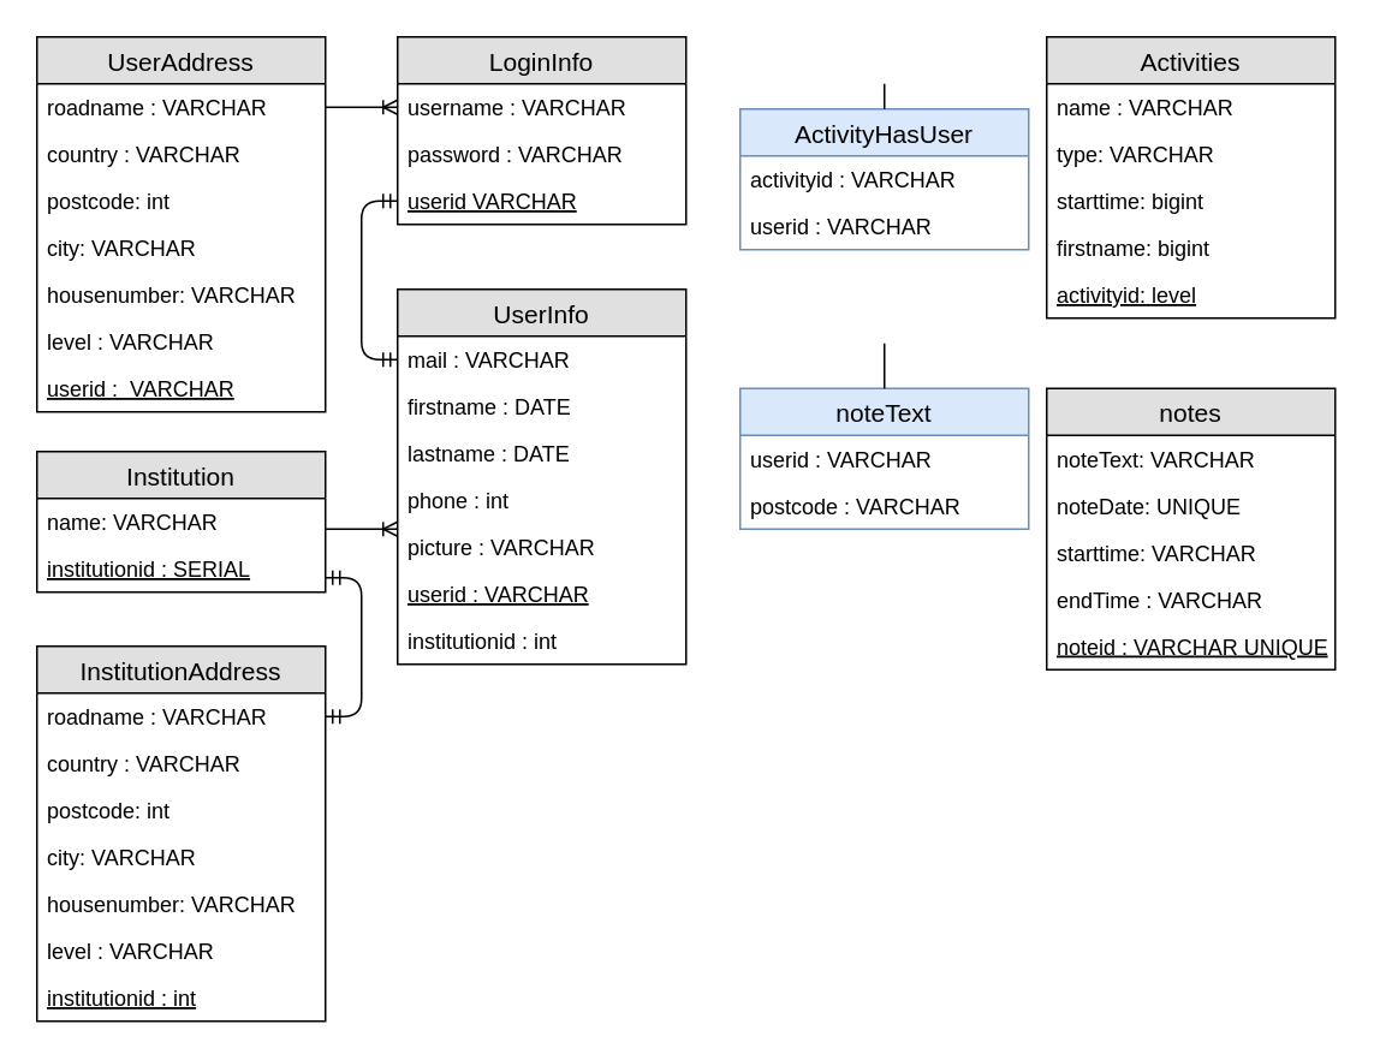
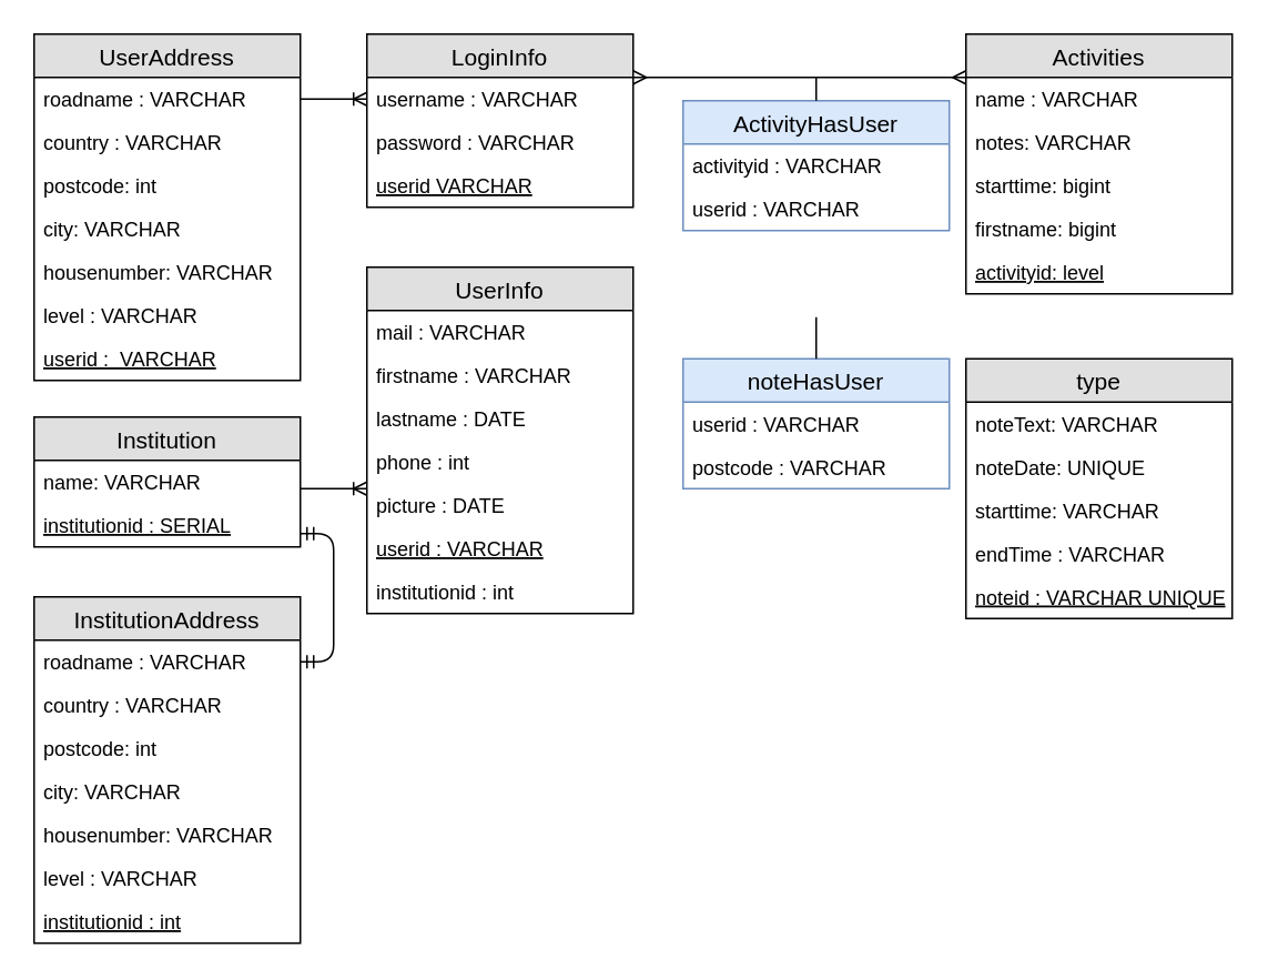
  <mxCell id="0" />
  <mxCell id="1" parent="0" />
  <mxCell id="2" value="LoginInfo" style="swimlane;fontStyle=0;childLayout=stackLayout;horizontal=1;startSize=26;fillColor=#e0e0e0;horizontalStack=0;resizeParent=1;resizeParentMax=0;resizeLast=0;collapsible=1;marginBottom=0;swimlaneFillColor=#ffffff;align=center;fontSize=14;" vertex="1" parent="1"><mxGeometry x="220" y="20" width="160" height="104" as="geometry" /></mxCell>
  <mxCell id="3" value="username : VARCHAR&#10;" style="text;strokeColor=none;fillColor=none;spacingLeft=4;spacingRight=4;overflow=hidden;rotatable=0;points=[[0,0.5],[1,0.5]];portConstraint=eastwest;fontSize=12;" vertex="1" parent="2"><mxGeometry y="26" width="160" height="26" as="geometry" /></mxCell>
  <mxCell id="4" value="password : VARCHAR" style="text;strokeColor=none;fillColor=none;spacingLeft=4;spacingRight=4;overflow=hidden;rotatable=0;points=[[0,0.5],[1,0.5]];portConstraint=eastwest;fontSize=12;" vertex="1" parent="2"><mxGeometry y="52" width="160" height="26" as="geometry" /></mxCell>
  <mxCell id="5" value="userid VARCHAR&#10;" style="text;strokeColor=none;fillColor=none;spacingLeft=4;spacingRight=4;overflow=hidden;rotatable=0;points=[[0,0.5],[1,0.5]];portConstraint=eastwest;fontSize=12;fontStyle=4" vertex="1" parent="2"><mxGeometry y="78" width="160" height="26" as="geometry" /></mxCell>
  <mxCell id="6" value="UserInfo" style="swimlane;fontStyle=0;childLayout=stackLayout;horizontal=1;startSize=26;fillColor=#e0e0e0;horizontalStack=0;resizeParent=1;resizeParentMax=0;resizeLast=0;collapsible=1;marginBottom=0;swimlaneFillColor=#ffffff;align=center;fontSize=14;" vertex="1" parent="1"><mxGeometry x="220" y="160" width="160" height="208" as="geometry" /></mxCell>
  <mxCell id="7" value="mail : VARCHAR" style="text;strokeColor=none;fillColor=none;spacingLeft=4;spacingRight=4;overflow=hidden;rotatable=0;points=[[0,0.5],[1,0.5]];portConstraint=eastwest;fontSize=12;" vertex="1" parent="6"><mxGeometry y="26" width="160" height="26" as="geometry" /></mxCell>
- <mxCell id="8" value="firstname : DATE" style="text;strokeColor=none;fillColor=none;spacingLeft=4;spacingRight=4;overflow=hidden;rotatable=0;points=[[0,0.5],[1,0.5]];portConstraint=eastwest;fontSize=12;" vertex="1" parent="6"><mxGeometry y="52" width="160" height="26" as="geometry" /></mxCell>
+ <mxCell id="8" value="firstname : VARCHAR" style="text;strokeColor=none;fillColor=none;spacingLeft=4;spacingRight=4;overflow=hidden;rotatable=0;points=[[0,0.5],[1,0.5]];portConstraint=eastwest;fontSize=12;" vertex="1" parent="6"><mxGeometry y="52" width="160" height="26" as="geometry" /></mxCell>
  <mxCell id="9" value="lastname : DATE" style="text;strokeColor=none;fillColor=none;spacingLeft=4;spacingRight=4;overflow=hidden;rotatable=0;points=[[0,0.5],[1,0.5]];portConstraint=eastwest;fontSize=12;" vertex="1" parent="6"><mxGeometry y="78" width="160" height="26" as="geometry" /></mxCell>
  <mxCell id="10" value="phone : int" style="text;strokeColor=none;fillColor=none;spacingLeft=4;spacingRight=4;overflow=hidden;rotatable=0;points=[[0,0.5],[1,0.5]];portConstraint=eastwest;fontSize=12;" vertex="1" parent="6"><mxGeometry y="104" width="160" height="26" as="geometry" /></mxCell>
- <mxCell id="11" value="picture : VARCHAR" style="text;strokeColor=none;fillColor=none;spacingLeft=4;spacingRight=4;overflow=hidden;rotatable=0;points=[[0,0.5],[1,0.5]];portConstraint=eastwest;fontSize=12;" vertex="1" parent="6"><mxGeometry y="130" width="160" height="26" as="geometry" /></mxCell>
+ <mxCell id="11" value="picture : DATE" style="text;strokeColor=none;fillColor=none;spacingLeft=4;spacingRight=4;overflow=hidden;rotatable=0;points=[[0,0.5],[1,0.5]];portConstraint=eastwest;fontSize=12;" vertex="1" parent="6"><mxGeometry y="130" width="160" height="26" as="geometry" /></mxCell>
  <mxCell id="12" value="userid : VARCHAR" style="text;strokeColor=none;fillColor=none;spacingLeft=4;spacingRight=4;overflow=hidden;rotatable=0;points=[[0,0.5],[1,0.5]];portConstraint=eastwest;fontSize=12;fontStyle=4" vertex="1" parent="6"><mxGeometry y="156" width="160" height="26" as="geometry" /></mxCell>
  <mxCell id="13" value="institutionid : int" style="text;strokeColor=none;fillColor=none;spacingLeft=4;spacingRight=4;overflow=hidden;rotatable=0;points=[[0,0.5],[1,0.5]];portConstraint=eastwest;fontSize=12;" vertex="1" parent="6"><mxGeometry y="182" width="160" height="26" as="geometry" /></mxCell>
  <mxCell id="14" value="InstitutionAddress" style="swimlane;fontStyle=0;childLayout=stackLayout;horizontal=1;startSize=26;fillColor=#e0e0e0;horizontalStack=0;resizeParent=1;resizeParentMax=0;resizeLast=0;collapsible=1;marginBottom=0;swimlaneFillColor=#ffffff;align=center;fontSize=14;" vertex="1" parent="1"><mxGeometry x="20" y="358" width="160" height="208" as="geometry" /></mxCell>
  <mxCell id="15" value="roadname : VARCHAR" style="text;strokeColor=none;fillColor=none;spacingLeft=4;spacingRight=4;overflow=hidden;rotatable=0;points=[[0,0.5],[1,0.5]];portConstraint=eastwest;fontSize=12;" vertex="1" parent="14"><mxGeometry y="26" width="160" height="26" as="geometry" /></mxCell>
  <mxCell id="16" value="country : VARCHAR" style="text;strokeColor=none;fillColor=none;spacingLeft=4;spacingRight=4;overflow=hidden;rotatable=0;points=[[0,0.5],[1,0.5]];portConstraint=eastwest;fontSize=12;" vertex="1" parent="14"><mxGeometry y="52" width="160" height="26" as="geometry" /></mxCell>
  <mxCell id="17" value="postcode: int" style="text;strokeColor=none;fillColor=none;spacingLeft=4;spacingRight=4;overflow=hidden;rotatable=0;points=[[0,0.5],[1,0.5]];portConstraint=eastwest;fontSize=12;" vertex="1" parent="14"><mxGeometry y="78" width="160" height="26" as="geometry" /></mxCell>
  <mxCell id="18" value="city: VARCHAR" style="text;strokeColor=none;fillColor=none;spacingLeft=4;spacingRight=4;overflow=hidden;rotatable=0;points=[[0,0.5],[1,0.5]];portConstraint=eastwest;fontSize=12;" vertex="1" parent="14"><mxGeometry y="104" width="160" height="26" as="geometry" /></mxCell>
  <mxCell id="19" value="housenumber: VARCHAR" style="text;strokeColor=none;fillColor=none;spacingLeft=4;spacingRight=4;overflow=hidden;rotatable=0;points=[[0,0.5],[1,0.5]];portConstraint=eastwest;fontSize=12;" vertex="1" parent="14"><mxGeometry y="130" width="160" height="26" as="geometry" /></mxCell>
  <mxCell id="20" value="level : VARCHAR" style="text;strokeColor=none;fillColor=none;spacingLeft=4;spacingRight=4;overflow=hidden;rotatable=0;points=[[0,0.5],[1,0.5]];portConstraint=eastwest;fontSize=12;" vertex="1" parent="14"><mxGeometry y="156" width="160" height="26" as="geometry" /></mxCell>
  <mxCell id="21" value="institutionid : int" style="text;strokeColor=none;fillColor=none;spacingLeft=4;spacingRight=4;overflow=hidden;rotatable=0;points=[[0,0.5],[1,0.5]];portConstraint=eastwest;fontSize=12;fontStyle=4" vertex="1" parent="14"><mxGeometry y="182" width="160" height="26" as="geometry" /></mxCell>
  <mxCell id="22" value="Activities" style="swimlane;fontStyle=0;childLayout=stackLayout;horizontal=1;startSize=26;fillColor=#e0e0e0;horizontalStack=0;resizeParent=1;resizeParentMax=0;resizeLast=0;collapsible=1;marginBottom=0;swimlaneFillColor=#ffffff;align=center;fontSize=14;" vertex="1" parent="1"><mxGeometry x="580" y="20" width="160" height="156" as="geometry" /></mxCell>
  <mxCell id="23" value="name : VARCHAR" style="text;strokeColor=none;fillColor=none;spacingLeft=4;spacingRight=4;overflow=hidden;rotatable=0;points=[[0,0.5],[1,0.5]];portConstraint=eastwest;fontSize=12;" vertex="1" parent="22"><mxGeometry y="26" width="160" height="26" as="geometry" /></mxCell>
- <mxCell id="24" value="type: VARCHAR" style="text;strokeColor=none;fillColor=none;spacingLeft=4;spacingRight=4;overflow=hidden;rotatable=0;points=[[0,0.5],[1,0.5]];portConstraint=eastwest;fontSize=12;" vertex="1" parent="22"><mxGeometry y="52" width="160" height="26" as="geometry" /></mxCell>
+ <mxCell id="24" value="notes: VARCHAR" style="text;strokeColor=none;fillColor=none;spacingLeft=4;spacingRight=4;overflow=hidden;rotatable=0;points=[[0,0.5],[1,0.5]];portConstraint=eastwest;fontSize=12;" vertex="1" parent="22"><mxGeometry y="52" width="160" height="26" as="geometry" /></mxCell>
  <mxCell id="25" value="starttime: bigint" style="text;strokeColor=none;fillColor=none;spacingLeft=4;spacingRight=4;overflow=hidden;rotatable=0;points=[[0,0.5],[1,0.5]];portConstraint=eastwest;fontSize=12;" vertex="1" parent="22"><mxGeometry y="78" width="160" height="26" as="geometry" /></mxCell>
  <mxCell id="26" value="firstname: bigint" style="text;strokeColor=none;fillColor=none;spacingLeft=4;spacingRight=4;overflow=hidden;rotatable=0;points=[[0,0.5],[1,0.5]];portConstraint=eastwest;fontSize=12;" vertex="1" parent="22"><mxGeometry y="104" width="160" height="26" as="geometry" /></mxCell>
  <mxCell id="27" value="activityid: level" style="text;strokeColor=none;fillColor=none;spacingLeft=4;spacingRight=4;overflow=hidden;rotatable=0;points=[[0,0.5],[1,0.5]];portConstraint=eastwest;fontSize=12;fontStyle=4" vertex="1" parent="22"><mxGeometry y="130" width="160" height="26" as="geometry" /></mxCell>
  <mxCell id="28" value="Institution" style="swimlane;fontStyle=0;childLayout=stackLayout;horizontal=1;startSize=26;fillColor=#e0e0e0;horizontalStack=0;resizeParent=1;resizeParentMax=0;resizeLast=0;collapsible=1;marginBottom=0;swimlaneFillColor=#ffffff;align=center;fontSize=14;" vertex="1" parent="1"><mxGeometry x="20" y="250" width="160" height="78" as="geometry" /></mxCell>
  <mxCell id="29" value="name: VARCHAR&#10;" style="text;strokeColor=none;fillColor=none;spacingLeft=4;spacingRight=4;overflow=hidden;rotatable=0;points=[[0,0.5],[1,0.5]];portConstraint=eastwest;fontSize=12;" vertex="1" parent="28"><mxGeometry y="26" width="160" height="26" as="geometry" /></mxCell>
  <mxCell id="30" value="institutionid : SERIAL&#10;" style="text;strokeColor=none;fillColor=none;spacingLeft=4;spacingRight=4;overflow=hidden;rotatable=0;points=[[0,0.5],[1,0.5]];portConstraint=eastwest;fontSize=12;fontStyle=4" vertex="1" parent="28"><mxGeometry y="52" width="160" height="26" as="geometry" /></mxCell>
  <mxCell id="31" value="UserAddress" style="swimlane;fontStyle=0;childLayout=stackLayout;horizontal=1;startSize=26;fillColor=#e0e0e0;horizontalStack=0;resizeParent=1;resizeParentMax=0;resizeLast=0;collapsible=1;marginBottom=0;swimlaneFillColor=#ffffff;align=center;fontSize=14;" vertex="1" parent="1"><mxGeometry x="20" y="20" width="160" height="208" as="geometry" /></mxCell>
  <mxCell id="32" value="roadname : VARCHAR" style="text;strokeColor=none;fillColor=none;spacingLeft=4;spacingRight=4;overflow=hidden;rotatable=0;points=[[0,0.5],[1,0.5]];portConstraint=eastwest;fontSize=12;" vertex="1" parent="31"><mxGeometry y="26" width="160" height="26" as="geometry" /></mxCell>
  <mxCell id="33" value="country : VARCHAR" style="text;strokeColor=none;fillColor=none;spacingLeft=4;spacingRight=4;overflow=hidden;rotatable=0;points=[[0,0.5],[1,0.5]];portConstraint=eastwest;fontSize=12;" vertex="1" parent="31"><mxGeometry y="52" width="160" height="26" as="geometry" /></mxCell>
  <mxCell id="34" value="postcode: int" style="text;strokeColor=none;fillColor=none;spacingLeft=4;spacingRight=4;overflow=hidden;rotatable=0;points=[[0,0.5],[1,0.5]];portConstraint=eastwest;fontSize=12;" vertex="1" parent="31"><mxGeometry y="78" width="160" height="26" as="geometry" /></mxCell>
  <mxCell id="35" value="city: VARCHAR" style="text;strokeColor=none;fillColor=none;spacingLeft=4;spacingRight=4;overflow=hidden;rotatable=0;points=[[0,0.5],[1,0.5]];portConstraint=eastwest;fontSize=12;" vertex="1" parent="31"><mxGeometry y="104" width="160" height="26" as="geometry" /></mxCell>
  <mxCell id="36" value="housenumber: VARCHAR" style="text;strokeColor=none;fillColor=none;spacingLeft=4;spacingRight=4;overflow=hidden;rotatable=0;points=[[0,0.5],[1,0.5]];portConstraint=eastwest;fontSize=12;" vertex="1" parent="31"><mxGeometry y="130" width="160" height="26" as="geometry" /></mxCell>
  <mxCell id="37" value="level : VARCHAR" style="text;strokeColor=none;fillColor=none;spacingLeft=4;spacingRight=4;overflow=hidden;rotatable=0;points=[[0,0.5],[1,0.5]];portConstraint=eastwest;fontSize=12;" vertex="1" parent="31"><mxGeometry y="156" width="160" height="26" as="geometry" /></mxCell>
  <mxCell id="38" value="userid :  VARCHAR" style="text;strokeColor=none;fillColor=none;spacingLeft=4;spacingRight=4;overflow=hidden;rotatable=0;points=[[0,0.5],[1,0.5]];portConstraint=eastwest;fontSize=12;fontStyle=4" vertex="1" parent="31"><mxGeometry y="182" width="160" height="26" as="geometry" /></mxCell>
- <mxCell id="39" value="notes" style="swimlane;fontStyle=0;childLayout=stackLayout;horizontal=1;startSize=26;fillColor=#e0e0e0;horizontalStack=0;resizeParent=1;resizeParentMax=0;resizeLast=0;collapsible=1;marginBottom=0;swimlaneFillColor=#ffffff;align=center;fontSize=14;" vertex="1" parent="1"><mxGeometry x="580" y="215" width="160" height="156" as="geometry" /></mxCell>
+ <mxCell id="39" value="type" style="swimlane;fontStyle=0;childLayout=stackLayout;horizontal=1;startSize=26;fillColor=#e0e0e0;horizontalStack=0;resizeParent=1;resizeParentMax=0;resizeLast=0;collapsible=1;marginBottom=0;swimlaneFillColor=#ffffff;align=center;fontSize=14;" vertex="1" parent="1"><mxGeometry x="580" y="215" width="160" height="156" as="geometry" /></mxCell>
  <mxCell id="40" value="noteText: VARCHAR" style="text;strokeColor=none;fillColor=none;spacingLeft=4;spacingRight=4;overflow=hidden;rotatable=0;points=[[0,0.5],[1,0.5]];portConstraint=eastwest;fontSize=12;" vertex="1" parent="39"><mxGeometry y="26" width="160" height="26" as="geometry" /></mxCell>
  <mxCell id="41" value="noteDate: UNIQUE" style="text;strokeColor=none;fillColor=none;spacingLeft=4;spacingRight=4;overflow=hidden;rotatable=0;points=[[0,0.5],[1,0.5]];portConstraint=eastwest;fontSize=12;" vertex="1" parent="39"><mxGeometry y="52" width="160" height="26" as="geometry" /></mxCell>
  <mxCell id="42" value="starttime: VARCHAR" style="text;strokeColor=none;fillColor=none;spacingLeft=4;spacingRight=4;overflow=hidden;rotatable=0;points=[[0,0.5],[1,0.5]];portConstraint=eastwest;fontSize=12;" vertex="1" parent="39"><mxGeometry y="78" width="160" height="26" as="geometry" /></mxCell>
  <mxCell id="43" value="endTime : VARCHAR" style="text;strokeColor=none;fillColor=none;spacingLeft=4;spacingRight=4;overflow=hidden;rotatable=0;points=[[0,0.5],[1,0.5]];portConstraint=eastwest;fontSize=12;" vertex="1" parent="39"><mxGeometry y="104" width="160" height="26" as="geometry" /></mxCell>
  <mxCell id="44" value="noteid : VARCHAR UNIQUE" style="text;strokeColor=none;fillColor=none;spacingLeft=4;spacingRight=4;overflow=hidden;rotatable=0;points=[[0,0.5],[1,0.5]];portConstraint=eastwest;fontSize=12;fontStyle=4" vertex="1" parent="39"><mxGeometry y="130" width="160" height="26" as="geometry" /></mxCell>
- <mxCell id="45" value="noteText" style="swimlane;fontStyle=0;childLayout=stackLayout;horizontal=1;startSize=26;horizontalStack=0;resizeParent=1;resizeParentMax=0;resizeLast=0;collapsible=1;marginBottom=0;swimlaneFillColor=#ffffff;align=center;fontSize=14;fillColor=#dae8fc;strokeColor=#6c8ebf;" vertex="1" parent="1"><mxGeometry x="410" y="215" width="160" height="78" as="geometry" /></mxCell>
+ <mxCell id="45" value="noteHasUser" style="swimlane;fontStyle=0;childLayout=stackLayout;horizontal=1;startSize=26;horizontalStack=0;resizeParent=1;resizeParentMax=0;resizeLast=0;collapsible=1;marginBottom=0;swimlaneFillColor=#ffffff;align=center;fontSize=14;fillColor=#dae8fc;strokeColor=#6c8ebf;" vertex="1" parent="1"><mxGeometry x="410" y="215" width="160" height="78" as="geometry" /></mxCell>
  <mxCell id="46" value="userid : VARCHAR" style="text;strokeColor=none;fillColor=none;spacingLeft=4;spacingRight=4;overflow=hidden;rotatable=0;points=[[0,0.5],[1,0.5]];portConstraint=eastwest;fontSize=12;" vertex="1" parent="45"><mxGeometry y="26" width="160" height="26" as="geometry" /></mxCell>
  <mxCell id="47" value="postcode : VARCHAR" style="text;strokeColor=none;fillColor=none;spacingLeft=4;spacingRight=4;overflow=hidden;rotatable=0;points=[[0,0.5],[1,0.5]];portConstraint=eastwest;fontSize=12;" vertex="1" parent="45"><mxGeometry y="52" width="160" height="26" as="geometry" /></mxCell>
  <mxCell id="48" value="" style="edgeStyle=entityRelationEdgeStyle;fontSize=12;html=1;endArrow=ERoneToMany;jumpStyle=arc;" edge="1" parent="1" source="32" target="3"><mxGeometry width="100" height="100" relative="1" as="geometry"><mxPoint x="250" y="320" as="sourcePoint" /><mxPoint x="380" y="280" as="targetPoint" /></mxGeometry></mxCell>
- <mxCell id="49" value="" style="edgeStyle=orthogonalEdgeStyle;fontSize=12;html=1;endArrow=ERmandOne;startArrow=ERmandOne;entryX=0;entryY=0.5;entryDx=0;entryDy=0;exitX=0;exitY=0.5;exitDx=0;exitDy=0;" edge="1" parent="1" source="7" target="5"><mxGeometry width="100" height="100" relative="1" as="geometry"><mxPoint x="370" y="189" as="sourcePoint" /><mxPoint x="370" y="270" as="targetPoint" /><Array as="points"><mxPoint x="200" y="199" /><mxPoint x="200" y="111" /></Array></mxGeometry></mxCell>
  <mxCell id="50" value="ActivityHasUser" style="swimlane;fontStyle=0;childLayout=stackLayout;horizontal=1;startSize=26;fillColor=#dae8fc;horizontalStack=0;resizeParent=1;resizeParentMax=0;resizeLast=0;collapsible=1;marginBottom=0;swimlaneFillColor=#ffffff;align=center;fontSize=14;strokeColor=#6c8ebf;" vertex="1" parent="1"><mxGeometry x="410" y="60" width="160" height="78" as="geometry" /></mxCell>
  <mxCell id="51" value="activityid : VARCHAR" style="text;strokeColor=none;fillColor=none;spacingLeft=4;spacingRight=4;overflow=hidden;rotatable=0;points=[[0,0.5],[1,0.5]];portConstraint=eastwest;fontSize=12;" vertex="1" parent="50"><mxGeometry y="26" width="160" height="26" as="geometry" /></mxCell>
  <mxCell id="52" value="userid : VARCHAR" style="text;strokeColor=none;fillColor=none;spacingLeft=4;spacingRight=4;overflow=hidden;rotatable=0;points=[[0,0.5],[1,0.5]];portConstraint=eastwest;fontSize=12;" vertex="1" parent="50"><mxGeometry y="52" width="160" height="26" as="geometry" /></mxCell>
+ <mxCell id="53" value="" style="edgeStyle=orthogonalEdgeStyle;fontSize=12;html=1;endArrow=ERmany;startArrow=ERmany;rounded=1;comic=0;shadow=0;jumpStyle=gap;exitX=1;exitY=0.25;exitDx=0;exitDy=0;" edge="1" parent="1" source="2" target="22"><mxGeometry width="100" height="100" relative="1" as="geometry"><mxPoint x="140" y="20" as="sourcePoint" /><mxPoint x="550" y="0" as="targetPoint" /><Array as="points"><mxPoint x="580" y="46" /><mxPoint x="580" y="46" /></Array></mxGeometry></mxCell>
  <mxCell id="54" value="" style="endArrow=none;html=1;shadow=0;exitX=0.5;exitY=0;exitDx=0;exitDy=0;" edge="1" parent="1" source="50"><mxGeometry width="50" height="50" relative="1" as="geometry"><mxPoint x="540.143" y="86" as="sourcePoint" /><mxPoint x="490" y="46" as="targetPoint" /></mxGeometry></mxCell>
  <mxCell id="55" value="" style="edgeStyle=orthogonalEdgeStyle;fontSize=12;html=1;endArrow=ERoneToMany;shadow=0;" edge="1" parent="1" source="29" target="11"><mxGeometry width="100" height="100" relative="1" as="geometry"><mxPoint x="-170" y="440" as="sourcePoint" /><mxPoint x="-70" y="340" as="targetPoint" /><Array as="points"><mxPoint x="210" y="293" /><mxPoint x="210" y="293" /></Array></mxGeometry></mxCell>
  <mxCell id="56" value="" style="edgeStyle=orthogonalEdgeStyle;fontSize=12;html=1;endArrow=ERmandOne;startArrow=ERmandOne;shadow=0;" edge="1" parent="1" source="30" target="15"><mxGeometry width="100" height="100" relative="1" as="geometry"><mxPoint x="50" y="640" as="sourcePoint" /><mxPoint x="150" y="540" as="targetPoint" /><Array as="points"><mxPoint x="200" y="320" /><mxPoint x="200" y="397" /></Array></mxGeometry></mxCell>
  <mxCell id="57" value="" style="endArrow=none;html=1;shadow=0;exitX=0.5;exitY=0;exitDx=0;exitDy=0;" edge="1" parent="1" source="45"><mxGeometry width="50" height="50" relative="1" as="geometry"><mxPoint x="539.857" y="30.286" as="sourcePoint" /><mxPoint x="490" y="190" as="targetPoint" /></mxGeometry></mxCell>
